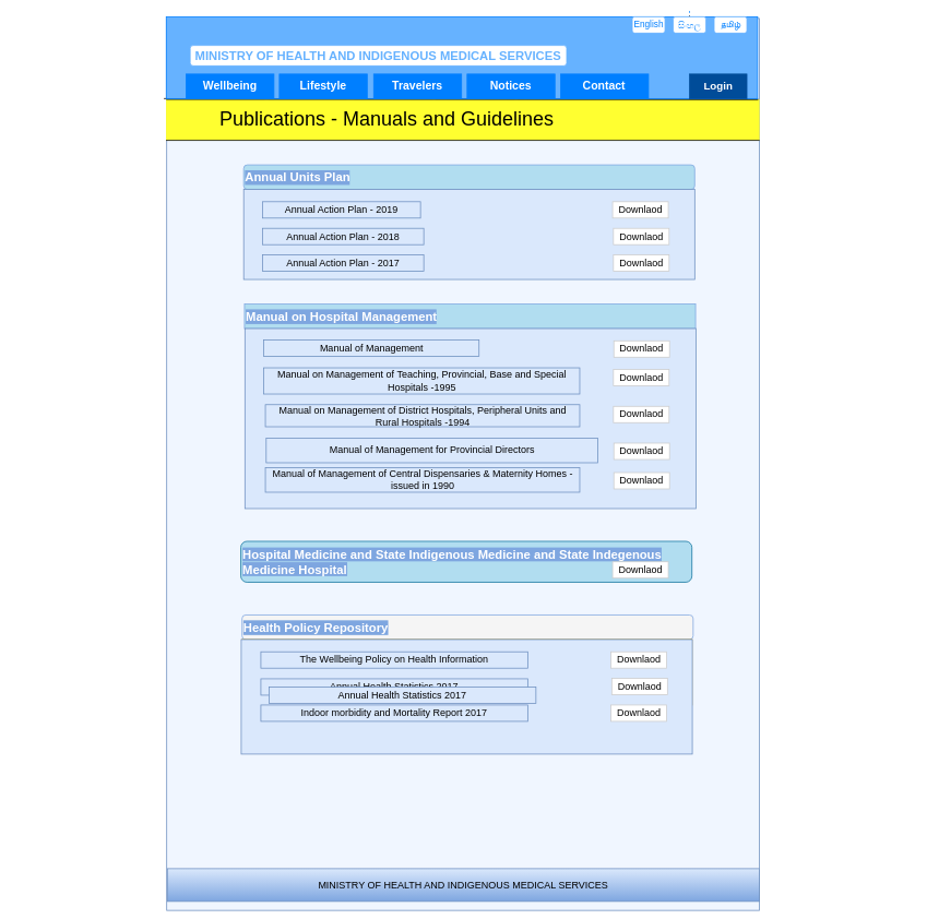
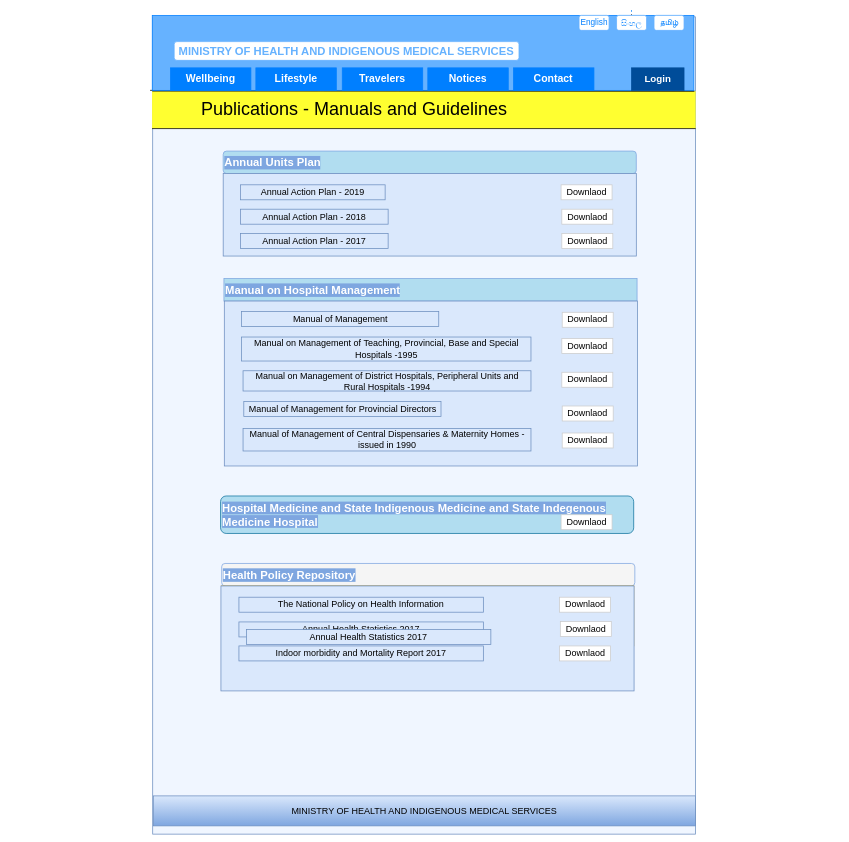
  <mxCell id="0" />
  <mxCell id="1" parent="0" />
  <mxCell id="2" value="" style="rounded=0;whiteSpace=wrap;html=1;rotation=90;textDirection=rtl;labelPosition=left;verticalLabelPosition=middle;align=right;verticalAlign=middle;fillColor=#F0F6FF;strokeColor=#6c8ebf;fontSize=12;" parent="1" vertex="1"><mxGeometry x="20" y="205" width="1090" height="724" as="geometry" /></mxCell>
  <mxCell id="3" value="MINISTRY OF HEALTH AND INDIGENOUS MEDICAL SERVICES" style="rounded=0;whiteSpace=wrap;html=1;" parent="1" vertex="1"><mxGeometry x="227.31" y="51" width="365" height="20" as="geometry" /></mxCell>
  <mxCell id="4" value="" style="rounded=1;whiteSpace=wrap;html=1;comic=0;shadow=0;glass=0;" parent="1" vertex="1"><mxGeometry x="722.31" y="51" width="140" height="20" as="geometry" /></mxCell>
  <mxCell id="5" value="" style="html=1;verticalLabelPosition=bottom;align=center;labelBackgroundColor=#ffffff;verticalAlign=top;strokeWidth=2;strokeColor=#808080;shadow=0;dashed=0;shape=mxgraph.ios7.icons.looking_glass;glass=0;comic=0;" parent="1" vertex="1"><mxGeometry x="842.31" y="56" width="10" height="10" as="geometry" /></mxCell>
  <mxCell id="6" value="Search" style="text;html=1;strokeColor=none;fillColor=none;align=center;verticalAlign=middle;whiteSpace=wrap;rounded=0;shadow=0;glass=0;comic=0;" parent="1" vertex="1"><mxGeometry x="742.31" y="51" width="40" height="20" as="geometry" /></mxCell>
  <mxCell id="7" value="Wellbeing" style="rounded=0;whiteSpace=wrap;html=1;shadow=0;glass=0;comic=0;strokeColor=#808080;" parent="1" vertex="1"><mxGeometry x="227.31" y="91" width="95" height="30" as="geometry" /></mxCell>
  <mxCell id="8" value="Lifestyle" style="rounded=0;whiteSpace=wrap;html=1;shadow=0;glass=0;comic=0;strokeColor=#808080;" parent="1" vertex="1"><mxGeometry x="327.31" y="91" width="95" height="30" as="geometry" /></mxCell>
  <mxCell id="9" value="Travelers" style="rounded=0;whiteSpace=wrap;html=1;shadow=0;glass=0;comic=0;strokeColor=#808080;" parent="1" vertex="1"><mxGeometry x="432.31" y="91" width="95" height="30" as="geometry" /></mxCell>
  <mxCell id="10" value="Notices" style="rounded=0;whiteSpace=wrap;html=1;shadow=0;glass=0;comic=0;strokeColor=#808080;" parent="1" vertex="1"><mxGeometry x="532.31" y="91" width="95" height="30" as="geometry" /></mxCell>
  <mxCell id="11" value="Contact" style="rounded=0;whiteSpace=wrap;html=1;shadow=0;glass=0;comic=0;strokeColor=#808080;" parent="1" vertex="1"><mxGeometry x="632.31" y="91" width="95" height="30" as="geometry" /></mxCell>
  <mxCell id="12" value="Login" style="rounded=0;whiteSpace=wrap;html=1;shadow=0;glass=0;comic=0;strokeColor=#808080;" parent="1" vertex="1"><mxGeometry x="842.31" y="91" width="70" height="30" as="geometry" /></mxCell>
  <mxCell id="13" value="English" style="rounded=1;whiteSpace=wrap;html=1;shadow=0;glass=0;comic=0;strokeColor=#808080;fontSize=9;" parent="1" vertex="1"><mxGeometry x="772.31" y="21" width="40" height="20" as="geometry" /></mxCell>
  <mxCell id="14" value="'&lt;br style=&quot;white-space: normal; font-size: 9px;&quot;&gt;&lt;span style=&quot;color: rgb(34, 34, 34); font-family: arial, sans-serif; text-align: left; white-space: pre-wrap; font-size: 9px;&quot;&gt;සිංහල&lt;/span&gt;" style="rounded=1;whiteSpace=wrap;html=1;shadow=0;glass=0;comic=0;strokeColor=#808080;perimeterSpacing=0;strokeWidth=1;verticalAlign=bottom;fontSize=9;" parent="1" vertex="1"><mxGeometry x="822.31" y="21" width="40" height="20" as="geometry" /></mxCell>
  <mxCell id="15" value="&lt;br style=&quot;font-size: 9px;&quot;&gt;&lt;span style=&quot;color: rgb(34 , 34 , 34) ; font-family: &amp;quot;arial&amp;quot; , sans-serif ; text-align: left ; white-space: pre-wrap ; font-size: 9px&quot;&gt;தமிழ்&lt;/span&gt;" style="rounded=1;whiteSpace=wrap;html=1;shadow=0;glass=0;comic=0;strokeColor=#808080;perimeterSpacing=0;strokeWidth=1;verticalAlign=bottom;fontSize=9;spacing=1;" parent="1" vertex="1"><mxGeometry x="872.31" y="21" width="40" height="20" as="geometry" /></mxCell>
  <mxCell id="16" value="&lt;span style=&quot;font-size: 12px ; white-space: normal&quot;&gt;MINISTRY OF HEALTH AND INDIGENOUS MEDICAL SERVICES&lt;/span&gt;" style="rounded=0;whiteSpace=wrap;html=1;shadow=0;glass=0;comic=0;strokeColor=#6c8ebf;strokeWidth=1;fontSize=9;align=center;fillColor=#dae8fc;gradientColor=#7ea6e0;" parent="1" vertex="1"><mxGeometry x="203.81" y="1061" width="723.13" height="40" as="geometry" /></mxCell>
  <mxCell id="17" value="" style="group;fillColor=#FFFF30;" parent="1" vertex="1" connectable="0"><mxGeometry x="202.16" y="121" width="725" height="50" as="geometry" /></mxCell>
  <mxCell id="18" value="" style="endArrow=none;html=1;" parent="17" edge="1"><mxGeometry width="50" height="50" relative="1" as="geometry"><mxPoint x="0.28" as="sourcePoint" /><mxPoint x="723.28" as="targetPoint" /></mxGeometry></mxCell>
  <mxCell id="19" value="" style="endArrow=none;html=1;" parent="17" edge="1"><mxGeometry width="50" height="50" relative="1" as="geometry"><mxPoint y="50" as="sourcePoint" /><mxPoint x="725" y="50" as="targetPoint" /></mxGeometry></mxCell>
  <mxCell id="20" value="&lt;font style=&quot;font-size: 24px&quot;&gt;Publications - Manuals and Guidelines&lt;/font&gt;" style="text;html=1;strokeColor=none;fillColor=none;align=center;verticalAlign=middle;whiteSpace=wrap;rounded=0;" parent="17" vertex="1"><mxGeometry x="30" width="480" height="50" as="geometry" /></mxCell>
  <mxCell id="21" value="" style="group" parent="1" vertex="1" connectable="0"><mxGeometry x="199.5" y="20" width="725.9" height="100.842" as="geometry" /></mxCell>
  <mxCell id="22" value="" style="html=1;verticalLabelPosition=bottom;align=center;labelBackgroundColor=#ffffff;verticalAlign=top;strokeWidth=2;strokeColor=#808080;shadow=0;dashed=0;shape=mxgraph.ios7.icons.looking_glass;glass=0;comic=0;" parent="21" vertex="1"><mxGeometry x="642.15" y="35" width="10" height="10" as="geometry" /></mxCell>
  <mxCell id="23" value="" style="endArrow=none;html=1;entryX=0.159;entryY=0;entryDx=0;entryDy=0;entryPerimeter=0;" parent="21" edge="1"><mxGeometry width="50" height="50" relative="1" as="geometry"><mxPoint y="100" as="sourcePoint" /><mxPoint x="725.9" y="100.842" as="targetPoint" /></mxGeometry></mxCell>
  <mxCell id="24" value="" style="rounded=0;whiteSpace=wrap;html=1;fillColor=#66B2FF;strokeColor=#007FFF;" parent="21" vertex="1"><mxGeometry x="2.89" width="722.39" height="100" as="geometry" /></mxCell>
  <mxCell id="25" value="English" style="rounded=1;whiteSpace=wrap;html=1;shadow=0;glass=0;comic=0;strokeColor=#66B2FF;fontSize=11;fontStyle=0;fontColor=#007FFF;" parent="21" vertex="1"><mxGeometry x="572.15" width="40" height="20" as="geometry" /></mxCell>
  <mxCell id="26" value="'&lt;br style=&quot;white-space: normal; font-size: 11px;&quot;&gt;&lt;span style=&quot;font-family: arial, sans-serif; text-align: left; white-space: pre-wrap; font-size: 11px;&quot;&gt;සිංහල&lt;/span&gt;" style="rounded=1;whiteSpace=wrap;html=1;shadow=0;glass=0;comic=0;strokeColor=#66B2FF;perimeterSpacing=0;strokeWidth=1;verticalAlign=bottom;fontSize=11;fontStyle=0;fontColor=#007FFF;spacing=2;" parent="21" vertex="1"><mxGeometry x="622.15" width="40" height="20" as="geometry" /></mxCell>
  <mxCell id="27" value="&lt;br style=&quot;font-size: 11px;&quot;&gt;&lt;span style=&quot;font-family: arial, sans-serif; text-align: left; white-space: pre-wrap; font-size: 11px;&quot;&gt;தமிழ்&lt;/span&gt;" style="rounded=1;whiteSpace=wrap;html=1;shadow=0;glass=0;comic=0;strokeColor=#66B2FF;perimeterSpacing=0;strokeWidth=1;verticalAlign=bottom;fontSize=11;spacing=3;fontStyle=0;fontColor=#007FFF;" parent="21" vertex="1"><mxGeometry x="672.15" width="40" height="20" as="geometry" /></mxCell>
  <mxCell id="28" value="Login" style="rounded=0;whiteSpace=wrap;html=1;shadow=0;glass=0;comic=0;strokeColor=#004C99;fontStyle=1;fontSize=13;fontColor=#FFFFFF;fillColor=#004C99;" parent="21" vertex="1"><mxGeometry x="642.15" y="70" width="70" height="30" as="geometry" /></mxCell>
  <mxCell id="29" value="" style="group" parent="21" vertex="1" connectable="0"><mxGeometry x="27.15" y="70" width="564.85" height="30" as="geometry" /></mxCell>
  <mxCell id="30" value="&lt;font color=&quot;#ffffff&quot; style=&quot;font-size: 14px;&quot;&gt;Wellbeing&lt;/font&gt;" style="rounded=0;whiteSpace=wrap;html=1;shadow=0;glass=0;comic=0;strokeColor=#007FFF;fillColor=#007FFF;fontSize=14;fontStyle=1" parent="29" vertex="1"><mxGeometry width="107.322" height="30" as="geometry" /></mxCell>
  <mxCell id="31" value="Lifestyle" style="rounded=0;whiteSpace=wrap;html=1;shadow=0;glass=0;comic=0;strokeColor=#007FFF;fillColor=#007FFF;fontColor=#FFFFFF;fontStyle=1;fontSize=14;" parent="29" vertex="1"><mxGeometry x="113.93" width="107.322" height="30" as="geometry" /></mxCell>
  <mxCell id="32" value="Contact" style="rounded=0;whiteSpace=wrap;html=1;shadow=0;glass=0;comic=0;strokeColor=#007FFF;fillColor=#007FFF;fontColor=#FFFFFF;fontStyle=1;fontSize=14;" parent="29" vertex="1"><mxGeometry x="457.529" width="107.322" height="30" as="geometry" /></mxCell>
  <mxCell id="33" value="Travelers" style="rounded=0;whiteSpace=wrap;html=1;shadow=0;glass=0;comic=0;strokeColor=#007FFF;fillColor=#007FFF;fontColor=#FFFFFF;fontStyle=1;fontSize=14;" parent="29" vertex="1"><mxGeometry x="229.16" width="107.322" height="30" as="geometry" /></mxCell>
  <mxCell id="34" value="Notices" style="rounded=0;whiteSpace=wrap;html=1;shadow=0;glass=0;comic=0;strokeColor=#007FFF;fillColor=#007FFF;fontColor=#FFFFFF;fontStyle=1;fontSize=14;" parent="29" vertex="1"><mxGeometry x="343.259" width="107.322" height="30" as="geometry" /></mxCell>
  <mxCell id="35" value="" style="rounded=1;whiteSpace=wrap;html=1;strokeColor=#66B2FF;fillColor=#FFFFFF;fontFamily=Helvetica;fontSize=15;fontColor=#007FFF;" parent="21" vertex="1"><mxGeometry x="32.15" y="35" width="459.85" height="25" as="geometry" /></mxCell>
  <mxCell id="36" value="&lt;span style=&quot;color: rgb(102 , 178 , 255) ; font-weight: 700&quot;&gt;MINISTRY OF HEALTH AND INDIGENOUS MEDICAL SERVICES&lt;/span&gt;" style="text;html=1;strokeColor=none;fillColor=none;align=center;verticalAlign=middle;whiteSpace=wrap;rounded=0;fontFamily=Helvetica;fontSize=15;fontColor=#007FFF;" parent="21" vertex="1"><mxGeometry x="24.65" y="30" width="474.85" height="35" as="geometry" /></mxCell>
  <mxCell id="37" value="" style="group" parent="1" vertex="1" connectable="0"><mxGeometry x="293.5" y="661" width="551" height="50" as="geometry" /></mxCell>
  <mxCell id="38" value="&lt;font color=&quot;#ffffff&quot;&gt;&lt;span style=&quot;background-color: rgb(126 , 166 , 224)&quot;&gt;&lt;b&gt;Hospital Medicine and State Indigenous Medicine and State Indegenous Medicine Hospital&lt;/b&gt;&lt;/span&gt;&lt;/font&gt;" style="rounded=1;whiteSpace=wrap;html=1;strokeColor=#10739e;fillColor=#b1ddf0;align=left;fontSize=15;" parent="37" vertex="1"><mxGeometry width="551" height="50" as="geometry" /></mxCell>
  <mxCell id="39" value="Downlaod" style="rounded=0;whiteSpace=wrap;html=1;strokeColor=#CCCCCC;fillColor=#FFFFFF;" parent="37" vertex="1"><mxGeometry x="454.16" y="25" width="68" height="20" as="geometry" /></mxCell>
  <mxCell id="40" value="&lt;b&gt;Annual Units Plan&lt;/b&gt;" style="rounded=1;whiteSpace=wrap;html=1;strokeColor=#7EA6E0;fillColor=#b1ddf0;align=left;shadow=0;comic=0;fontSize=15;labelBackgroundColor=#7EA6E0;fontStyle=0;verticalAlign=middle;fontColor=#FFFFFF;" parent="1" vertex="1"><mxGeometry x="297" y="201" width="551" height="30" as="geometry" /></mxCell>
  <mxCell id="41" value="" style="rounded=0;whiteSpace=wrap;html=1;align=center;fillColor=#dae8fc;strokeColor=#6c8ebf;" parent="1" vertex="1"><mxGeometry x="297" y="231" width="551" height="110" as="geometry" /></mxCell>
  <mxCell id="42" value="Downlaod" style="rounded=0;whiteSpace=wrap;html=1;strokeColor=#CCCCCC;fillColor=#FFFFFF;" parent="1" vertex="1"><mxGeometry x="747.66" y="246" width="68" height="20" as="geometry" /></mxCell>
  <mxCell id="43" value="Annual Action Plan - 2019" style="text;html=1;strokeColor=#6c8ebf;fillColor=#dae8fc;align=center;verticalAlign=middle;whiteSpace=wrap;rounded=0;" parent="1" vertex="1"><mxGeometry x="320" y="246" width="193" height="20" as="geometry" /></mxCell>
  <mxCell id="44" value="Downlaod" style="rounded=0;whiteSpace=wrap;html=1;strokeColor=#CCCCCC;fillColor=#FFFFFF;" parent="1" vertex="1"><mxGeometry x="748.66" y="278.5" width="68" height="20" as="geometry" /></mxCell>
  <mxCell id="45" value="Downlaod" style="rounded=0;whiteSpace=wrap;html=1;strokeColor=#CCCCCC;fillColor=#FFFFFF;" parent="1" vertex="1"><mxGeometry x="748.66" y="311" width="68" height="20" as="geometry" /></mxCell>
  <mxCell id="46" value="Annual Action Plan - 2017" style="text;html=1;strokeColor=#6c8ebf;fillColor=#dae8fc;align=center;verticalAlign=middle;whiteSpace=wrap;rounded=0;" vertex="1" parent="1"><mxGeometry x="320" y="311" width="197" height="20" as="geometry" /></mxCell>
  <mxCell id="47" value="Annual Action Plan - 2018" style="text;html=1;strokeColor=#6c8ebf;fillColor=#dae8fc;align=center;verticalAlign=middle;whiteSpace=wrap;rounded=0;" vertex="1" parent="1"><mxGeometry x="320" y="278.5" width="197" height="20" as="geometry" /></mxCell>
  <mxCell id="48" value="" style="group" vertex="1" connectable="0" parent="1"><mxGeometry x="298" y="371" width="551.5" height="250" as="geometry" /></mxCell>
  <mxCell id="49" value="&lt;b&gt;Manual on Hospital Management&lt;/b&gt;" style="whiteSpace=wrap;html=1;strokeColor=#7EA6E0;fillColor=#b1ddf0;align=left;shadow=0;comic=0;fontSize=15;labelBackgroundColor=#7EA6E0;fontStyle=0;verticalAlign=middle;fontColor=#FFFFFF;rounded=0;" vertex="1" parent="48"><mxGeometry width="551" height="30" as="geometry" /></mxCell>
  <mxCell id="50" value="" style="rounded=0;whiteSpace=wrap;html=1;align=center;fillColor=#dae8fc;strokeColor=#6c8ebf;" vertex="1" parent="48"><mxGeometry x="0.5" y="30" width="551" height="220" as="geometry" /></mxCell>
  <mxCell id="51" value="Manual on Management of Teaching, Provincial, Base and Special Hospitals -1995" style="text;html=1;strokeColor=#6c8ebf;fillColor=#dae8fc;align=center;verticalAlign=middle;whiteSpace=wrap;rounded=0;" vertex="1" parent="48"><mxGeometry x="23.5" y="78" width="386" height="32" as="geometry" /></mxCell>
  <mxCell id="52" value="Downlaod" style="rounded=0;whiteSpace=wrap;html=1;strokeColor=#CCCCCC;fillColor=#FFFFFF;" vertex="1" parent="48"><mxGeometry x="450.66" y="80" width="68" height="20" as="geometry" /></mxCell>
  <mxCell id="53" value="Manual on Management of District Hospitals, Peripheral Units and Rural Hospitals -1994" style="text;html=1;strokeColor=#6c8ebf;fillColor=#dae8fc;align=center;verticalAlign=middle;whiteSpace=wrap;rounded=0;" vertex="1" parent="48"><mxGeometry x="25.5" y="123" width="384" height="27" as="geometry" /></mxCell>
  <mxCell id="54" value="Downlaod" style="rounded=0;whiteSpace=wrap;html=1;strokeColor=#CCCCCC;fillColor=#FFFFFF;" vertex="1" parent="48"><mxGeometry x="450.66" y="125" width="68" height="20" as="geometry" /></mxCell>
- <mxCell id="55" value="Manual of Management for Provincial Directors" style="text;html=1;strokeColor=#6c8ebf;fillColor=#dae8fc;align=center;verticalAlign=middle;whiteSpace=wrap;rounded=0;" parent="48" vertex="1"><mxGeometry x="26.5" y="164" width="405" height="30" as="geometry" /></mxCell>
+ <mxCell id="55" value="Manual of Management for Provincial Directors" style="text;html=1;strokeColor=#6c8ebf;fillColor=#dae8fc;align=center;verticalAlign=middle;whiteSpace=wrap;rounded=0;" parent="48" vertex="1"><mxGeometry x="26.5" y="164" width="263" height="20" as="geometry" /></mxCell>
  <mxCell id="56" value="Downlaod" style="rounded=0;whiteSpace=wrap;html=1;strokeColor=#CCCCCC;fillColor=#FFFFFF;" vertex="1" parent="48"><mxGeometry x="451.16" y="170" width="68" height="20" as="geometry" /></mxCell>
  <mxCell id="57" value="Manual of Management of Central Dispensaries &amp;amp; Maternity Homes - issued in 1990" style="text;html=1;strokeColor=#6c8ebf;fillColor=#dae8fc;align=center;verticalAlign=middle;whiteSpace=wrap;rounded=0;" parent="48" vertex="1"><mxGeometry x="25.5" y="200" width="384" height="30" as="geometry" /></mxCell>
  <mxCell id="58" value="Downlaod" style="rounded=0;whiteSpace=wrap;html=1;strokeColor=#CCCCCC;fillColor=#FFFFFF;" vertex="1" parent="48"><mxGeometry x="451.16" y="206" width="68" height="20" as="geometry" /></mxCell>
  <mxCell id="59" value="Manual of Management" style="text;html=1;strokeColor=#6c8ebf;fillColor=#dae8fc;align=center;verticalAlign=middle;whiteSpace=wrap;rounded=0;" vertex="1" parent="48"><mxGeometry x="23.5" y="44" width="263" height="20" as="geometry" /></mxCell>
  <mxCell id="60" value="Downlaod" style="rounded=0;whiteSpace=wrap;html=1;strokeColor=#CCCCCC;fillColor=#FFFFFF;" vertex="1" parent="48"><mxGeometry x="451.16" y="45" width="68" height="20" as="geometry" /></mxCell>
  <mxCell id="61" value="" style="group" vertex="1" connectable="0" parent="1"><mxGeometry x="294" y="751" width="552" height="170" as="geometry" /></mxCell>
  <mxCell id="62" value="Health Policy Repository" style="rounded=1;whiteSpace=wrap;html=1;strokeColor=#7EA6E0;fillColor=#f5f5f5;align=left;shadow=0;comic=0;fontSize=15;labelBackgroundColor=#7EA6E0;fontStyle=1;verticalAlign=middle;fontColor=#FFFFFF;" parent="61" vertex="1"><mxGeometry x="1" width="551" height="30" as="geometry" /></mxCell>
  <mxCell id="63" value="" style="rounded=0;whiteSpace=wrap;html=1;strokeColor=#d79b00;fillColor=#ffe6cc;" parent="61" vertex="1"><mxGeometry x="0.66" y="30" width="550" height="80" as="geometry" /></mxCell>
  <mxCell id="64" value="" style="rounded=0;whiteSpace=wrap;html=1;align=center;fillColor=#dae8fc;strokeColor=#6c8ebf;" parent="61" vertex="1"><mxGeometry y="30" width="551" height="140" as="geometry" /></mxCell>
  <mxCell id="65" value="Downlaod" style="rounded=0;whiteSpace=wrap;html=1;strokeColor=#CCCCCC;fillColor=#FFFFFF;" parent="61" vertex="1"><mxGeometry x="451.66" y="45" width="68" height="20" as="geometry" /></mxCell>
- <mxCell id="66" value="The Wellbeing Policy on Health Information" style="text;html=1;strokeColor=#6c8ebf;fillColor=#dae8fc;align=center;verticalAlign=middle;whiteSpace=wrap;rounded=0;" parent="61" vertex="1"><mxGeometry x="24" y="45" width="326" height="20" as="geometry" /></mxCell>
+ <mxCell id="66" value="The National Policy on Health Information" style="text;html=1;strokeColor=#6c8ebf;fillColor=#dae8fc;align=center;verticalAlign=middle;whiteSpace=wrap;rounded=0;" parent="61" vertex="1"><mxGeometry x="24" y="45" width="326" height="20" as="geometry" /></mxCell>
  <mxCell id="67" value="Annual Health Statistics 2017" style="text;html=1;strokeColor=#6c8ebf;fillColor=#dae8fc;align=center;verticalAlign=middle;whiteSpace=wrap;rounded=0;" parent="61" vertex="1"><mxGeometry x="24" y="78" width="326" height="20" as="geometry" /></mxCell>
  <mxCell id="68" value="Downlaod" style="rounded=0;whiteSpace=wrap;html=1;strokeColor=#CCCCCC;fillColor=#FFFFFF;" parent="61" vertex="1"><mxGeometry x="452.66" y="77.5" width="68" height="20" as="geometry" /></mxCell>
  <mxCell id="69" value="Indoor morbidity and Mortality Report 2017" style="text;html=1;strokeColor=#6c8ebf;fillColor=#dae8fc;align=center;verticalAlign=middle;whiteSpace=wrap;rounded=0;" parent="61" vertex="1"><mxGeometry x="24" y="110" width="326" height="20" as="geometry" /></mxCell>
  <mxCell id="70" value="Downlaod" style="rounded=0;whiteSpace=wrap;html=1;strokeColor=#CCCCCC;fillColor=#FFFFFF;" parent="61" vertex="1"><mxGeometry x="451.66" y="110" width="68" height="20" as="geometry" /></mxCell>
  <mxCell id="71" value="Annual Health Statistics 2017" style="text;html=1;strokeColor=#6c8ebf;fillColor=#dae8fc;align=center;verticalAlign=middle;whiteSpace=wrap;rounded=0;" vertex="1" parent="1"><mxGeometry x="328" y="839" width="326" height="20" as="geometry" /></mxCell>
